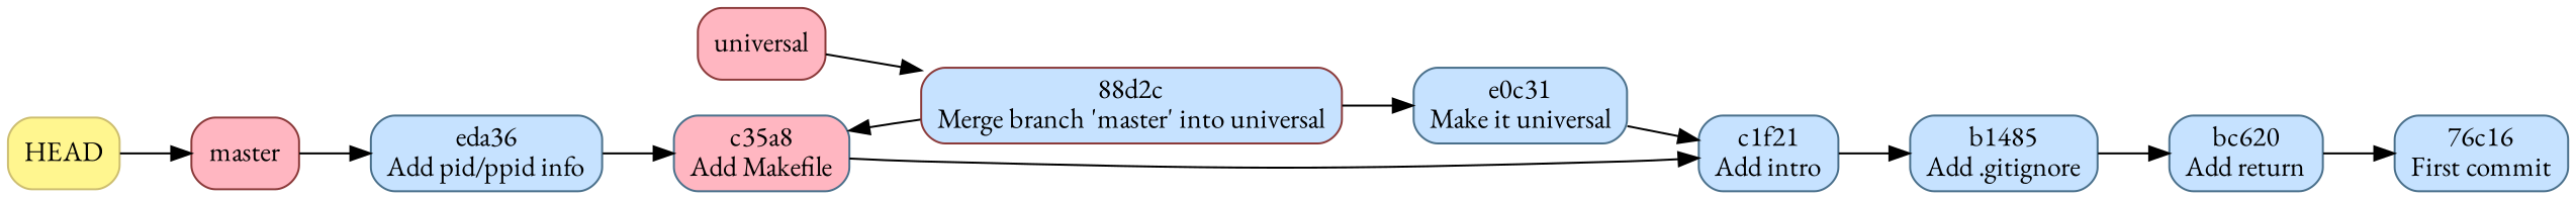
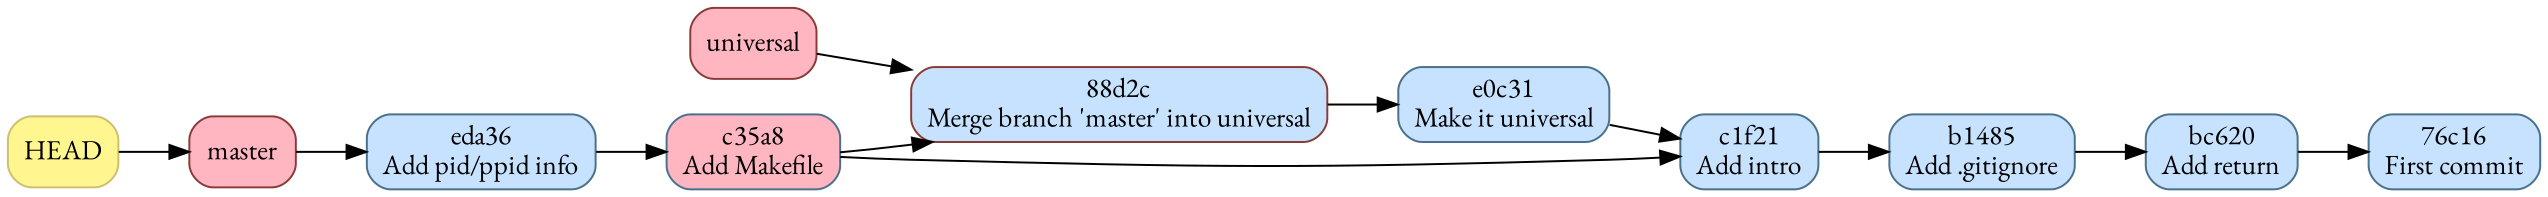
  digraph {
    fontname="EB Garamond"
    rankdir=LR
    node [color=skyblue4 fillcolor=slategray1 fontname="EB Garamond" shape=box style="rounded,filled"]
    edge [fontname="EB Garamond"]
    n1 [color=indianred4 fillcolor=lightpink label=master]
    n2 [label="eda36\nAdd pid/ppid info"]
    n3 [fillcolor=lightpink label="c35a8\nAdd Makefile"]
    n4 [label="c1f21\nAdd intro"]
    n5 [color=indianred4 fillcolor=lightpink label=universal]
    n6 [color=indianred4 label="88d2c\nMerge branch 'master' into universal"]
    n7 [label="e0c31\nMake it universal"]
    n8 [color=lightgoldenrod3 fillcolor=khaki1 label=HEAD]
    n9 [label="b1485\nAdd .gitignore"]
    n10 [label="bc620\nAdd return"]
    n11 [label="76c16\nFirst commit"]
    n1 -> n2
    n2 -> n3
    n3 -> n4
    n4 -> n9
    n5 -> n6
-   n6 -> n3
+   n3 -> n6
    n6 -> n7
    n7 -> n4
    n8 -> n1
    n9 -> n10
    n10 -> n11
  }
